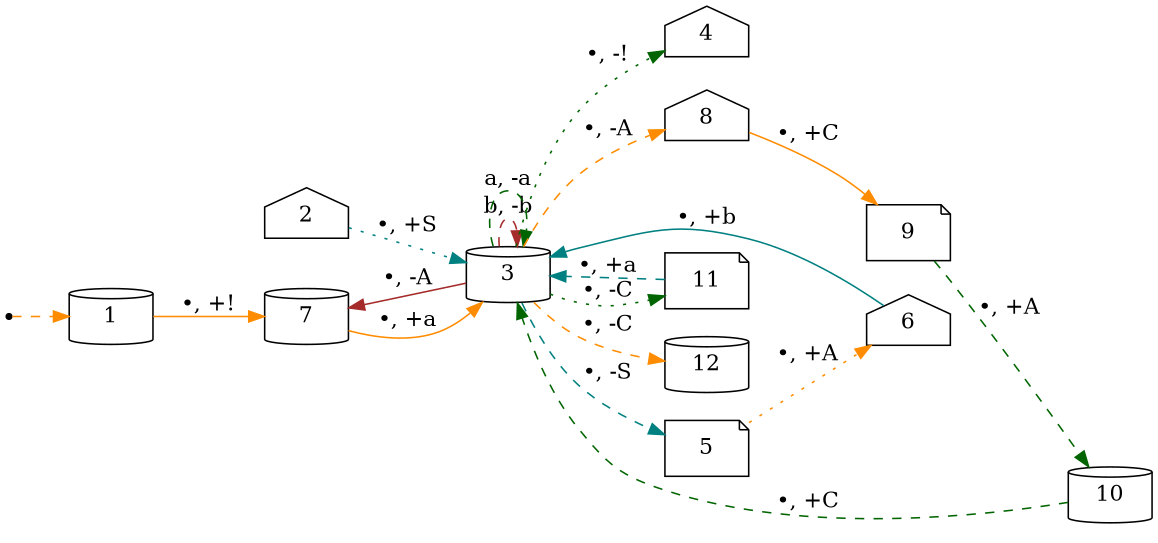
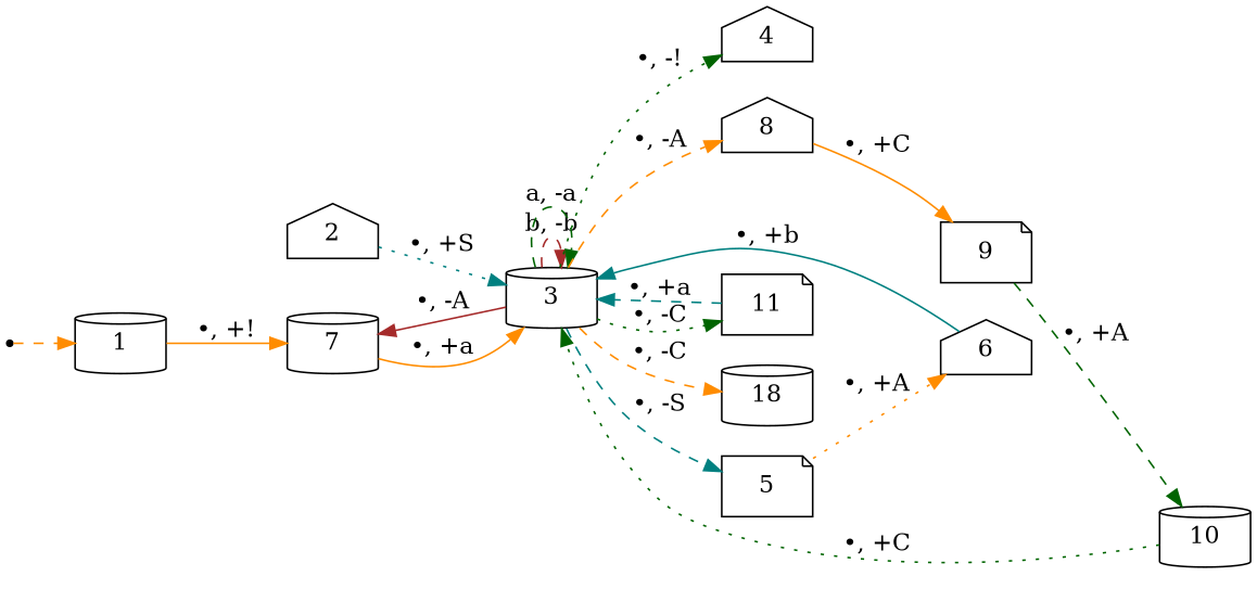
  digraph {
    rankdir=LR
    node [shape=cylinder]
    edge [color=darkorange style=dashed]
    n1 [label=1]
    7
    n3 [label=2 shape=house]
    n4 [label=3]
    n5 [label=4 shape=house]
    5 [shape=note]
    8 [shape=house]
    11 [shape=note]
-   12
+   12 [label=18]
    6 [shape=house]
    9 [shape=note]
    10
    Start [shape=point]
    n1 -> 7 [label="•, +!" style=solid]
    7 -> n4 [label="•, +a" style=solid]
    n3 -> n4 [color=teal label="•, +S" style=dotted]
    n4 -> 7 [color=brown label="•, -A" style=solid]
    n4 -> n4 [color=brown label="b, -b"]
    n4 -> n4 [color=darkgreen label="a, -a"]
    n4 -> n5 [color=darkgreen label="•, -!" style=dotted]
    n4 -> 5 [color=teal label="•, -S"]
    n4 -> 8 [label="•, -A"]
    n4 -> 11 [color=darkgreen label="•, -C" style=dotted]
    n4 -> 12 [label="•, -C"]
    5 -> 6 [label="•, +A" style=dotted]
    8 -> 9 [label="•, +C" style=solid]
    11 -> n4 [color=teal label="•, +a"]
    6 -> n4 [color=teal label="•, +b" style=solid]
    9 -> 10 [color=darkgreen label="•, +A"]
-   10 -> n4 [color=darkgreen label="•, +C"]
+   10 -> n4 [color=darkgreen label="•, +C" style=dotted]
    Start -> n1 [arrowhead=normal]
  }
